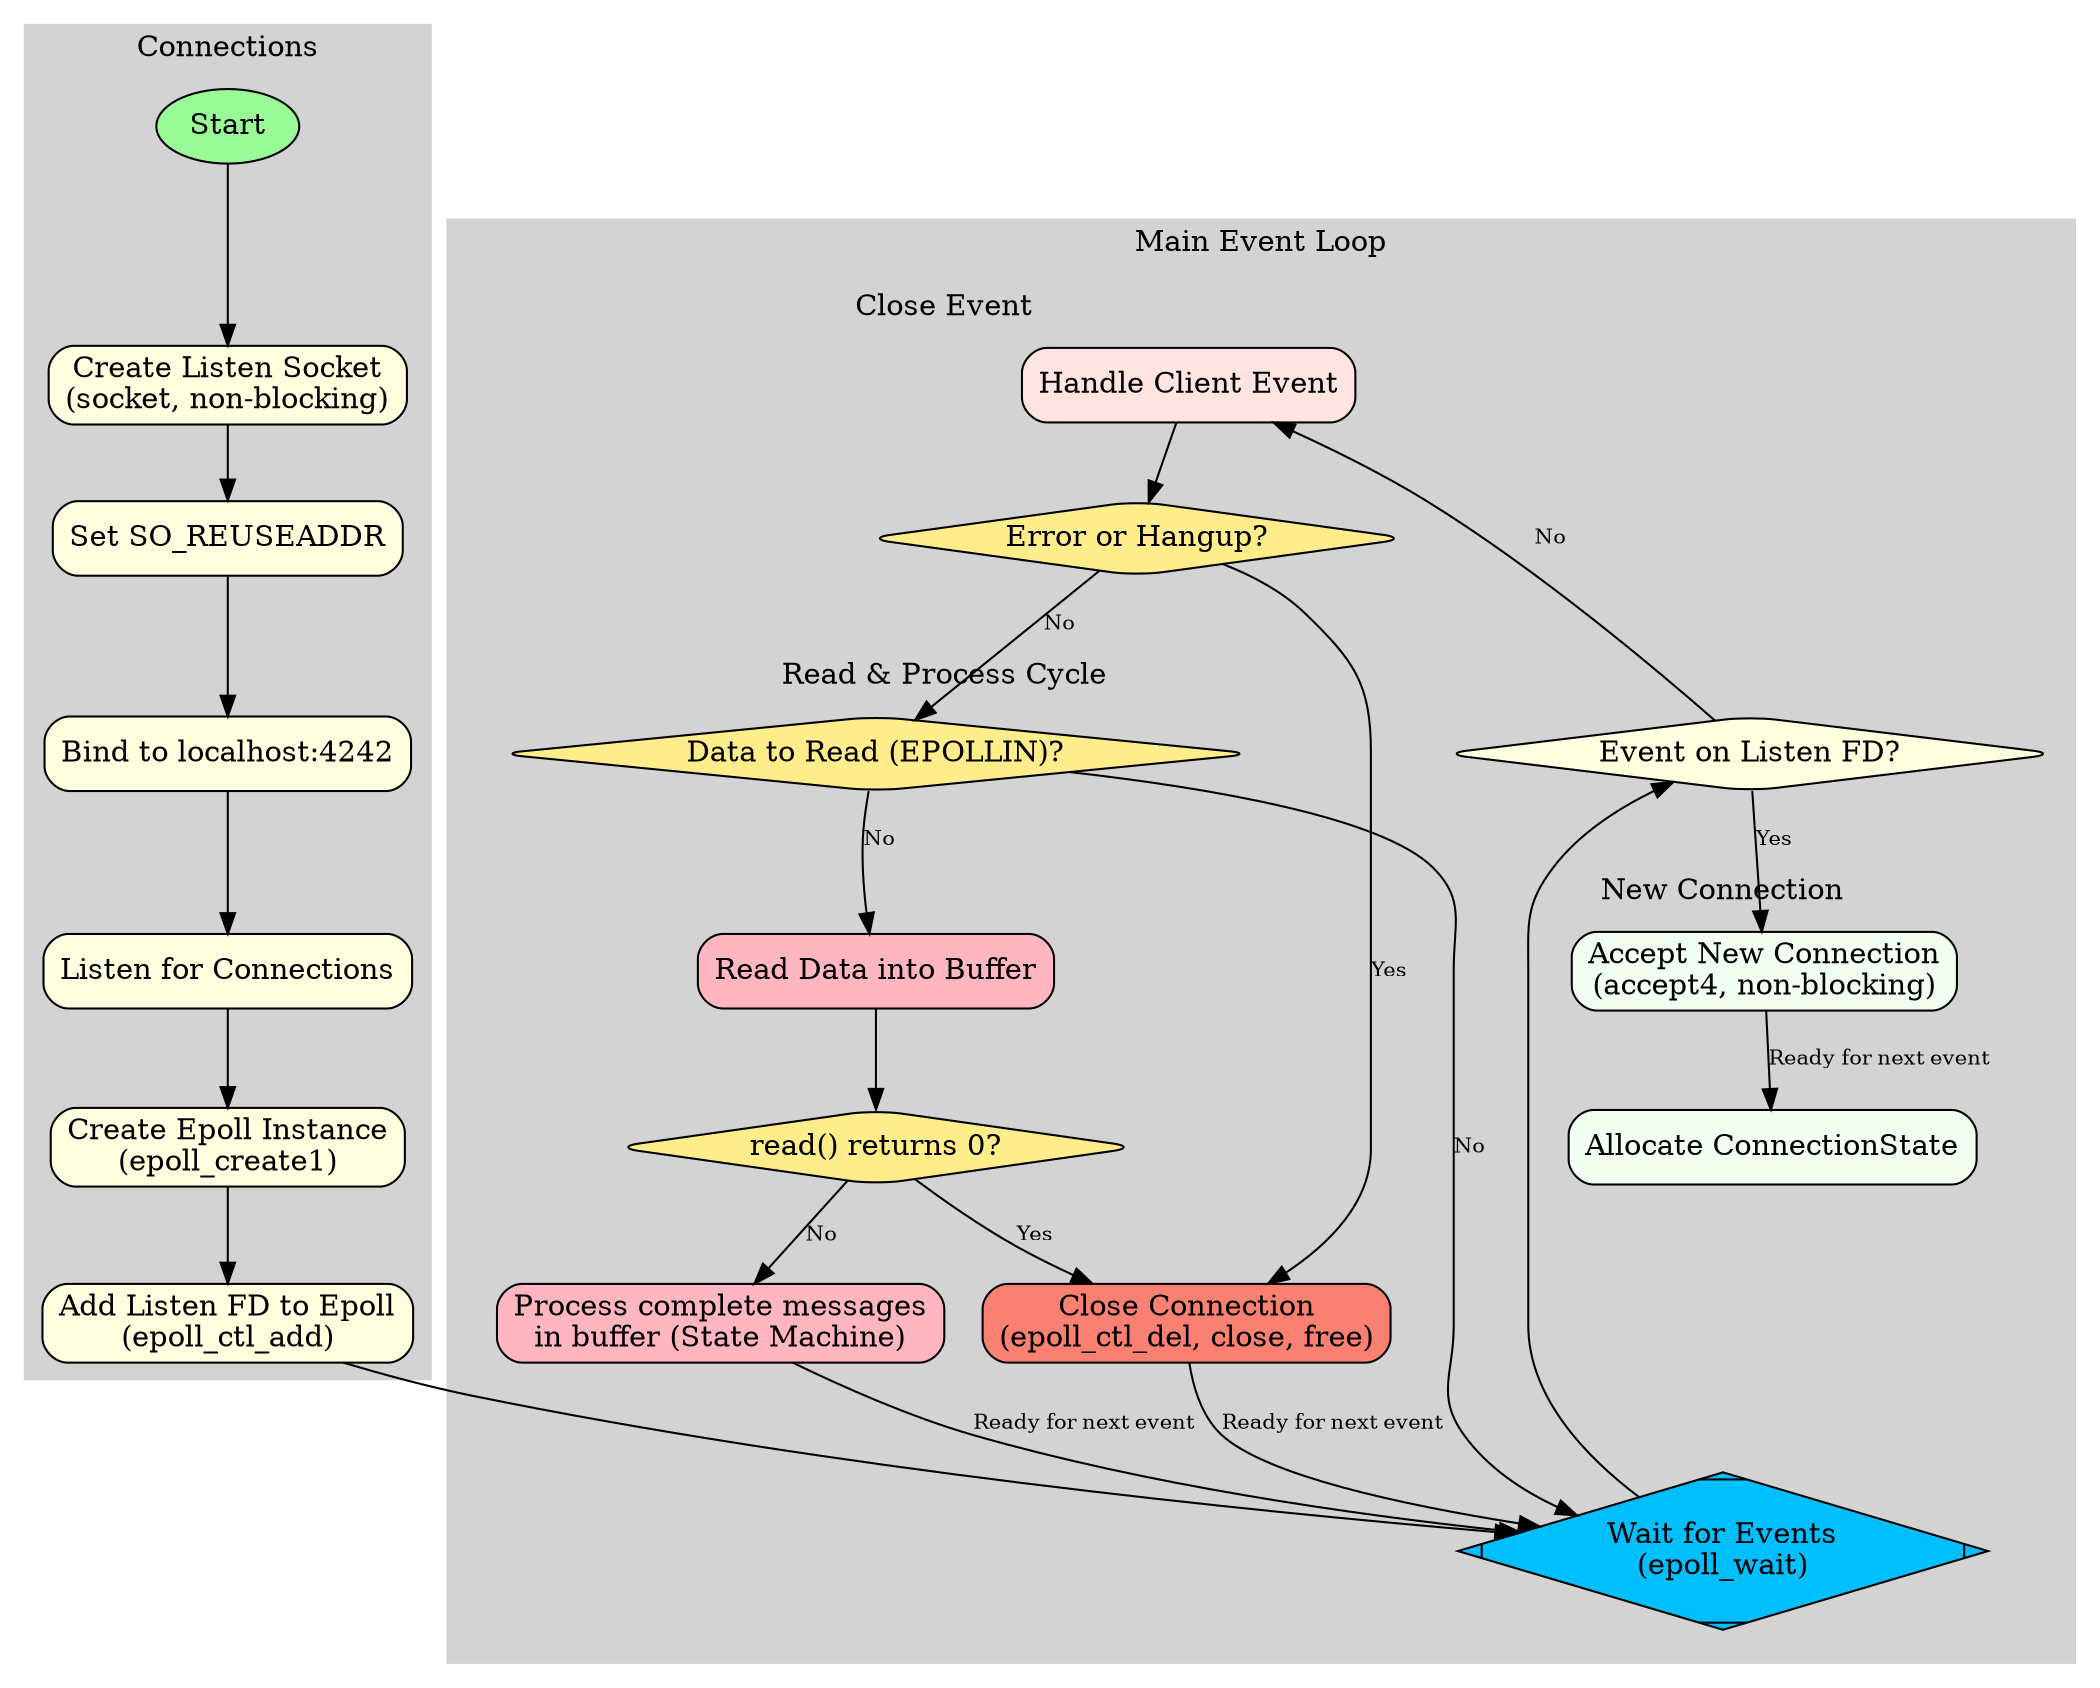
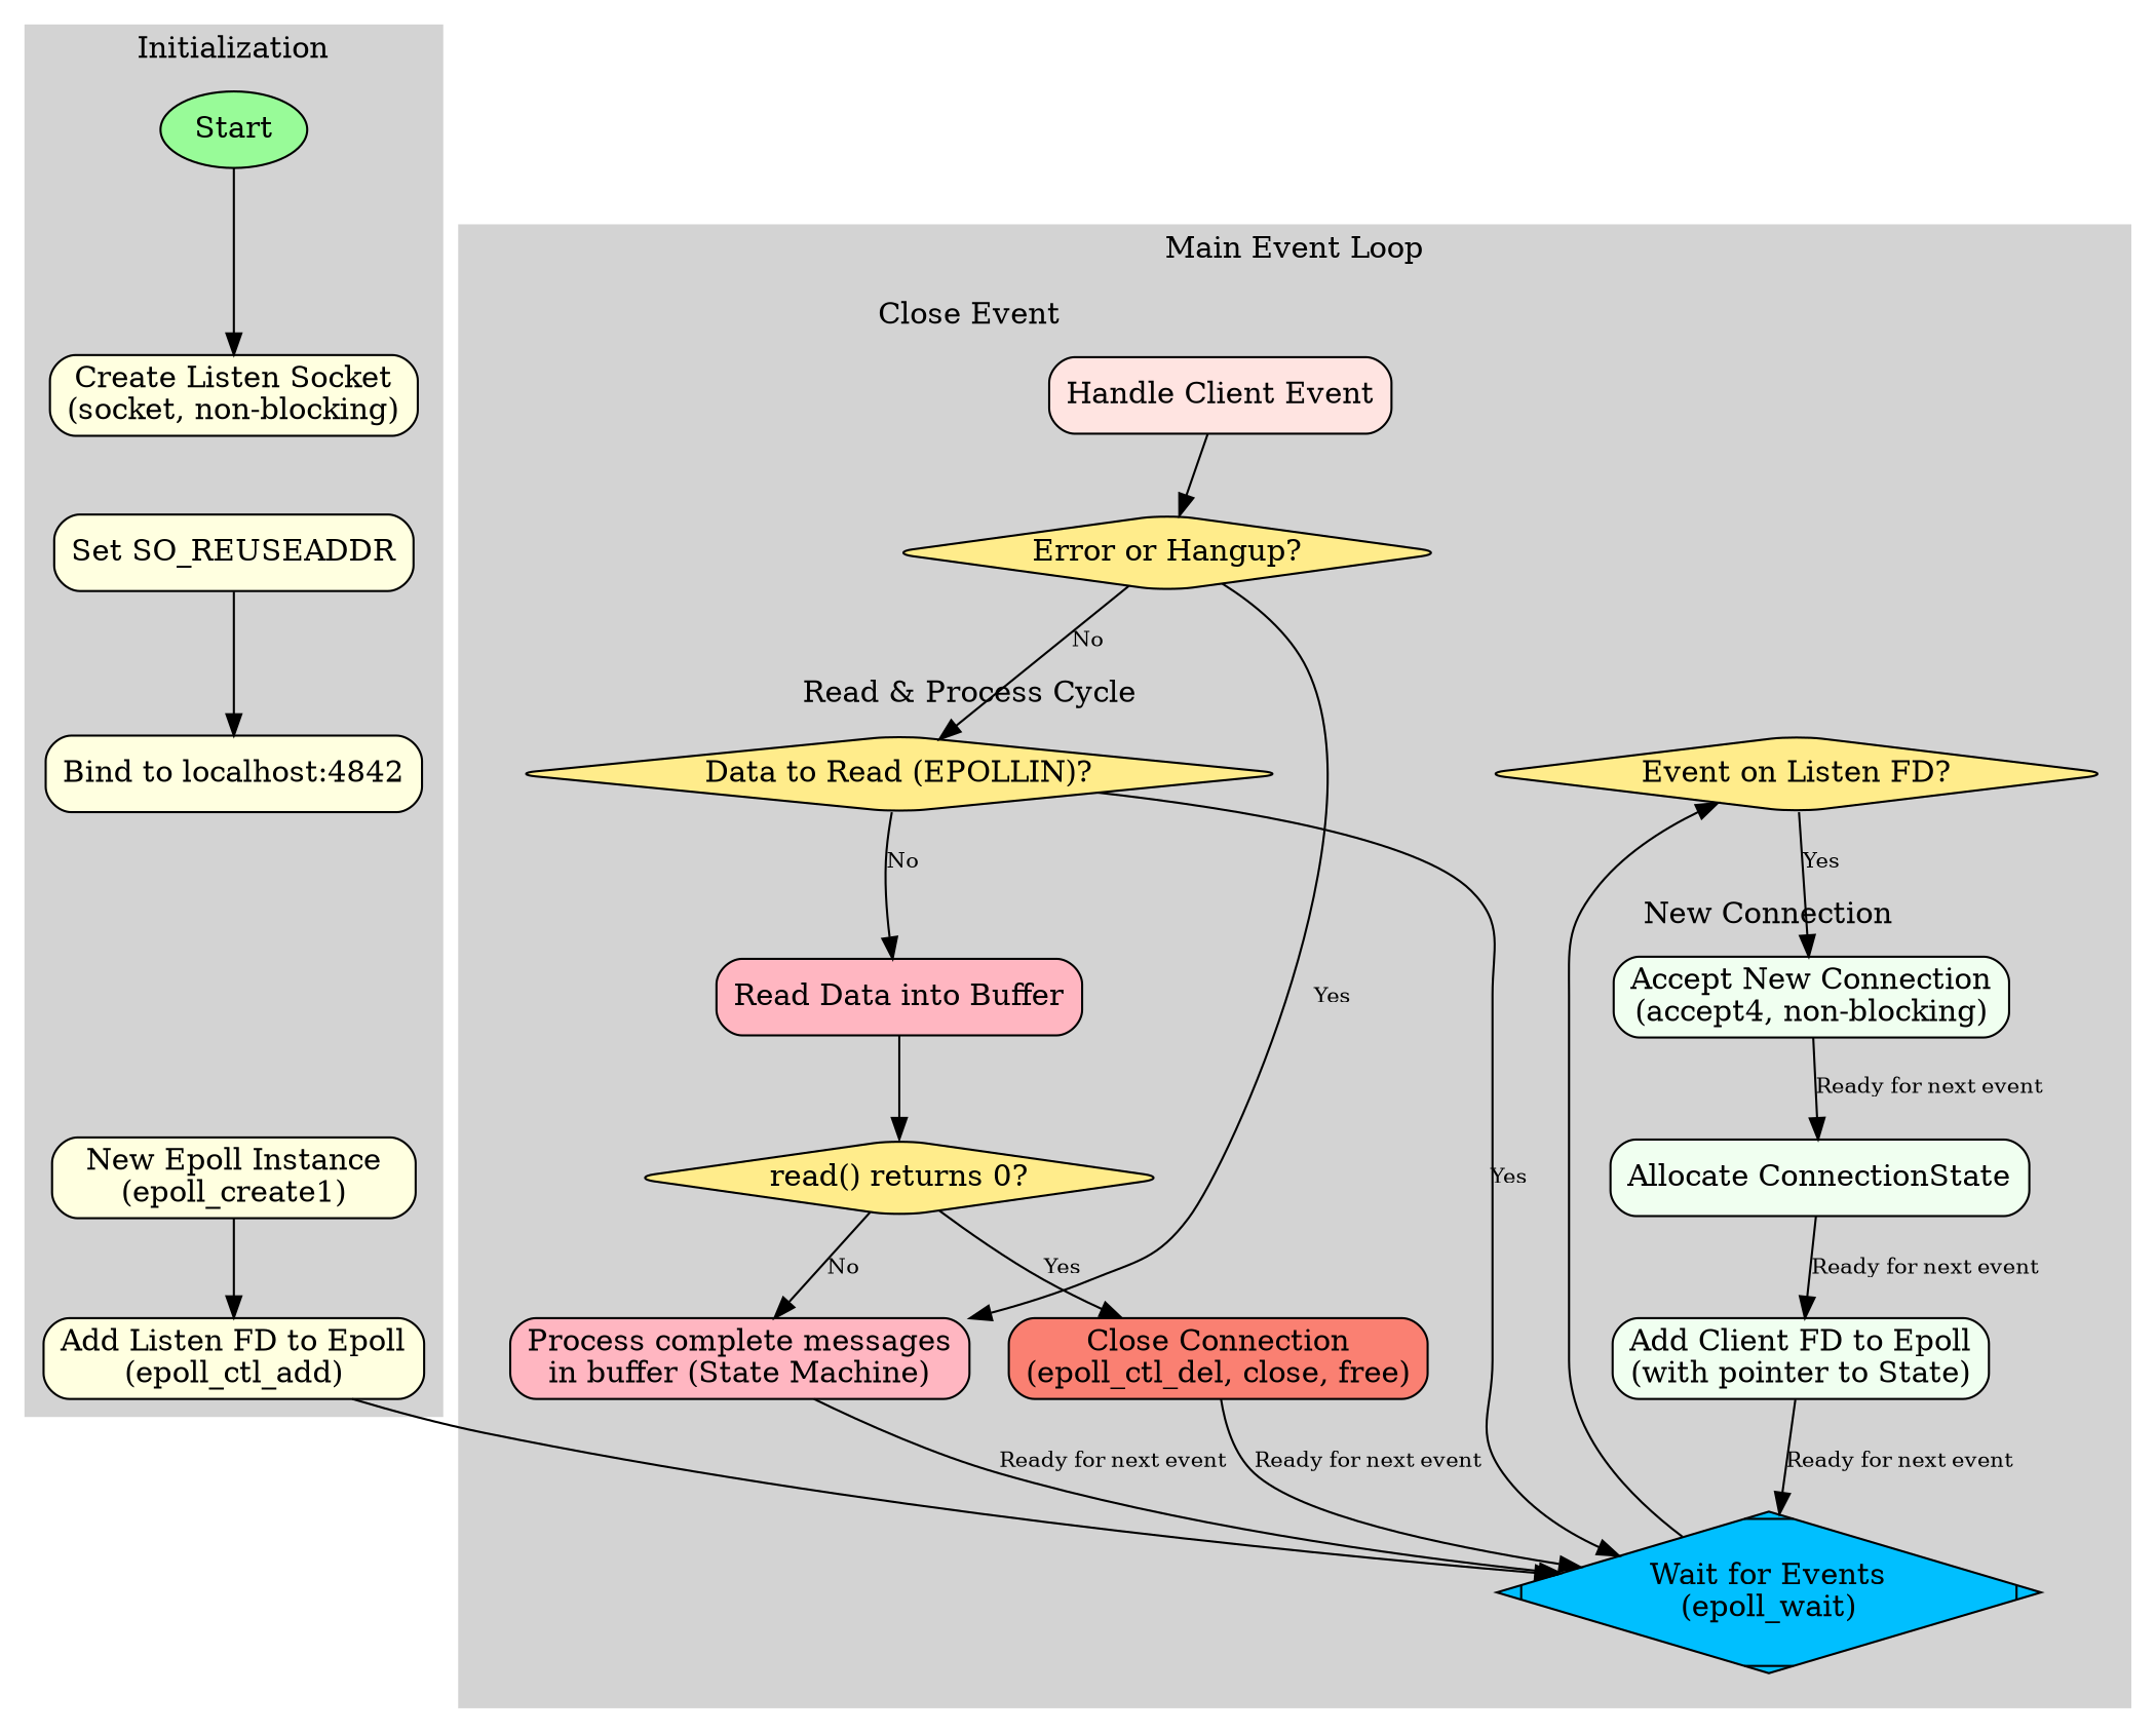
  digraph {
    rankdir=TB
    node [fillcolor=lightyellow shape=box style="rounded,filled"]
    edge [fontsize=10]
    n1 [fillcolor=palegreen label=Start shape=ellipse]
    n2 [label="Create Listen Socket\n(socket, non-blocking)"]
    n3 [label="Set SO_REUSEADDR"]
-   n4 [label="Bind to localhost:4242"]
-   n5 [label="Listen for Connections"]
-   n6 [label="Create Epoll Instance\n(epoll_create1)"]
+   n4 [label="Bind to localhost:4842"]
+   n6 [label="New Epoll Instance\n(epoll_create1)"]
    n7 [label="Add Listen FD to Epoll\n(epoll_ctl_add)"]
    n8 [fillcolor=deepskyblue label="Wait for Events\n(epoll_wait)" shape=Mdiamond]
    n9 [fillcolor=honeydew label="Accept New Connection\n(accept4, non-blocking)"]
    n10 [fillcolor=honeydew label="Allocate ConnectionState"]
+   n11 [fillcolor=honeydew label="Add Client FD to Epoll\n(with pointer to State)"]
    n12 [fillcolor=lightgoldenrod1 label="Data to Read (EPOLLIN)?" shape=diamond]
    n13 [fillcolor=lightpink label="Read Data into Buffer"]
    n14 [fillcolor=salmon label="Close Connection\n(epoll_ctl_del, close, free)"]
    n15 [fillcolor=lightgoldenrod1 label="read() returns 0?" shape=diamond]
    n16 [fillcolor=lightpink label="Process complete messages\nin buffer (State Machine)"]
    n17 [fillcolor=mistyrose label="Handle Client Event"]
    n18 [fillcolor=lightgoldenrod1 label="Error or Hangup?" shape=diamond]
-   n19 [label="Event on Listen FD?" shape=diamond]
+   n19 [fillcolor=lightgoldenrod1 label="Event on Listen FD?" shape=diamond]
    subgraph cluster_1 {
      color=lightgrey
-     label=Connections
+     label=Initialization
      style=filled
      n1
      n2
      n3
      n4
-     n5
      n6
      n7
    }
    subgraph cluster_2 {
      color=lightgrey
      label="Main Event Loop"
      style=filled
      n19
      subgraph cluster_3 {
        color=lightgrey
        label="New Connection"
        style=filled
        n8
        n9
        n10
+       n11
      }
      subgraph cluster_4 {
        color=lightgrey
        label="Close Event"
        style=filled
        n17
        n18
        subgraph cluster_5 {
          color=lightgrey
          label="Read & Process Cycle"
          style=filled
          n12
          n13
          n14
          n15
          n16
        }
      }
    }
    n1 -> n2
-   n2 -> n3
    n3 -> n4
-   n4 -> n5
-   n5 -> n6
    n6 -> n7
    n7 -> n8
    n8 -> n19
    n9 -> n10 [label="Ready for next event"]
-   n12 -> n8 [label=No]
+   n10 -> n11 [label="Ready for next event"]
+   n11 -> n8 [label="Ready for next event"]
+   n12 -> n8 [label=Yes]
    n12 -> n13 [label=No]
    n13 -> n15
    n14 -> n8 [label="Ready for next event"]
    n15 -> n14 [label=Yes]
    n15 -> n16 [label=No]
    n16 -> n8 [label="Ready for next event"]
    n17 -> n18
    n18 -> n12 [label=No]
-   n18 -> n14 [label=Yes]
+   n18 -> n16 [label=Yes]
    n19 -> n9 [label=Yes]
-   n19 -> n17 [label=No]
  }
